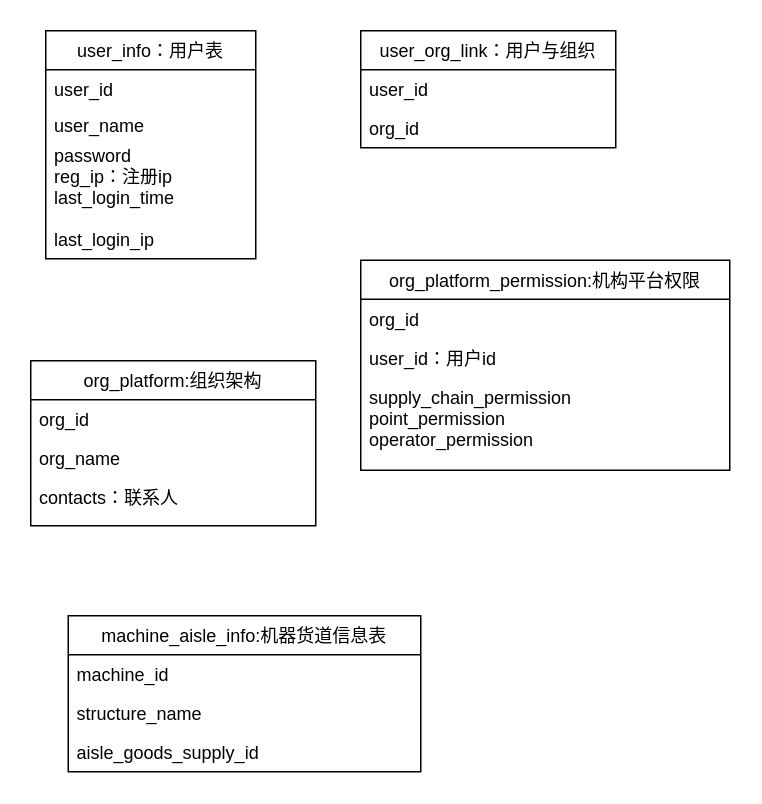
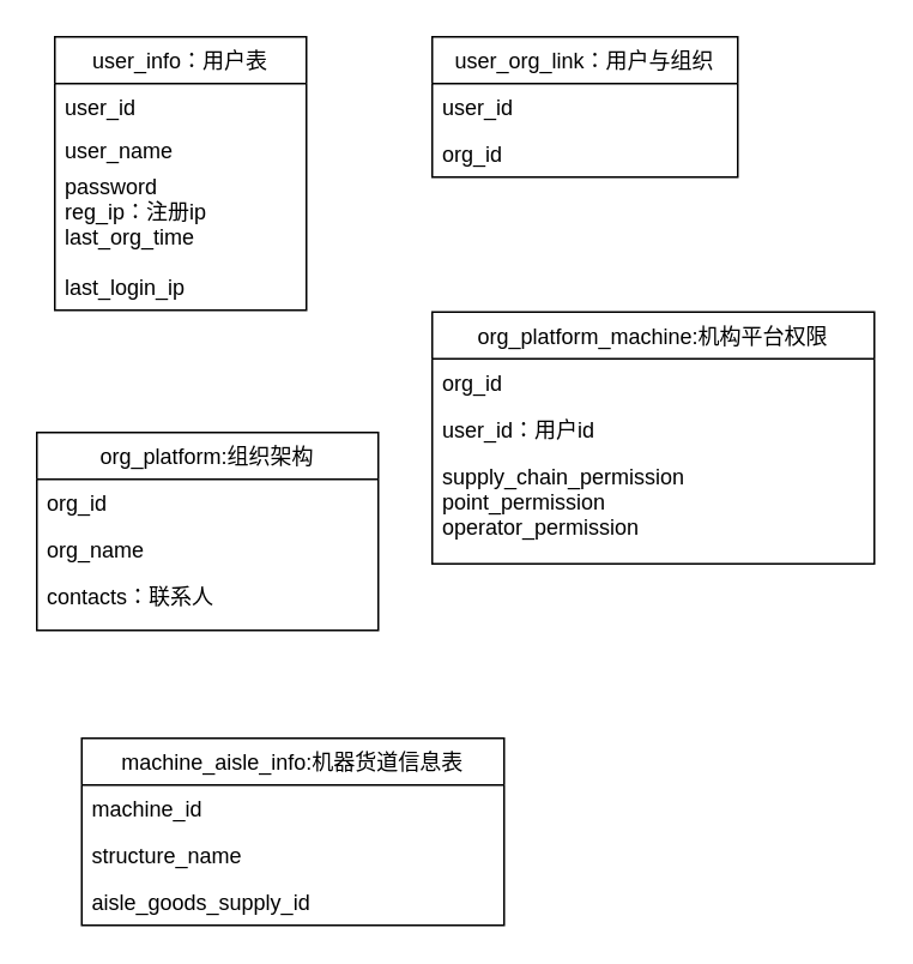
  <mxCell id="0" />
  <mxCell id="1" parent="0" />
- <mxCell id="2" value="org_platform_permission:机构平台权限" style="swimlane;fontStyle=0;childLayout=stackLayout;horizontal=1;startSize=26;fillColor=none;horizontalStack=0;resizeParent=1;resizeParentMax=0;resizeLast=0;collapsible=1;marginBottom=0;" parent="1" vertex="1"><mxGeometry x="240" y="173" width="246" height="140" as="geometry" /></mxCell>
+ <mxCell id="2" value="org_platform_machine:机构平台权限" style="swimlane;fontStyle=0;childLayout=stackLayout;horizontal=1;startSize=26;fillColor=none;horizontalStack=0;resizeParent=1;resizeParentMax=0;resizeLast=0;collapsible=1;marginBottom=0;" parent="1" vertex="1"><mxGeometry x="240" y="173" width="246" height="140" as="geometry" /></mxCell>
  <mxCell id="3" value="org_id" style="text;strokeColor=none;fillColor=none;align=left;verticalAlign=top;spacingLeft=4;spacingRight=4;overflow=hidden;rotatable=0;points=[[0,0.5],[1,0.5]];portConstraint=eastwest;" parent="2" vertex="1"><mxGeometry y="26" width="246" height="26" as="geometry" /></mxCell>
  <mxCell id="4" value="user_id：用户id&#10;" style="text;strokeColor=none;fillColor=none;align=left;verticalAlign=top;spacingLeft=4;spacingRight=4;overflow=hidden;rotatable=0;points=[[0,0.5],[1,0.5]];portConstraint=eastwest;" parent="2" vertex="1"><mxGeometry y="52" width="246" height="26" as="geometry" /></mxCell>
  <mxCell id="5" value="supply_chain_permission&#10;point_permission&#10;operator_permission" style="text;strokeColor=none;fillColor=none;align=left;verticalAlign=top;spacingLeft=4;spacingRight=4;overflow=hidden;rotatable=0;points=[[0,0.5],[1,0.5]];portConstraint=eastwest;" parent="2" vertex="1"><mxGeometry y="78" width="246" height="62" as="geometry" /></mxCell>
  <mxCell id="6" value="user_info：用户表" style="swimlane;fontStyle=0;childLayout=stackLayout;horizontal=1;startSize=26;fillColor=none;horizontalStack=0;resizeParent=1;resizeParentMax=0;resizeLast=0;collapsible=1;marginBottom=0;" parent="1" vertex="1"><mxGeometry x="30" y="20" width="140" height="152" as="geometry" /></mxCell>
  <mxCell id="7" value="user_id" style="text;strokeColor=none;fillColor=none;align=left;verticalAlign=top;spacingLeft=4;spacingRight=4;overflow=hidden;rotatable=0;points=[[0,0.5],[1,0.5]];portConstraint=eastwest;" parent="6" vertex="1"><mxGeometry y="26" width="140" height="24" as="geometry" /></mxCell>
  <mxCell id="8" value="user_name" style="text;strokeColor=none;fillColor=none;align=left;verticalAlign=top;spacingLeft=4;spacingRight=4;overflow=hidden;rotatable=0;points=[[0,0.5],[1,0.5]];portConstraint=eastwest;" parent="6" vertex="1"><mxGeometry y="50" width="140" height="20" as="geometry" /></mxCell>
- <mxCell id="9" value="password&#10;reg_ip：注册ip&#10;last_login_time&#10;&#10;last_login_ip&#10;&#10;" style="text;strokeColor=none;fillColor=none;align=left;verticalAlign=top;spacingLeft=4;spacingRight=4;overflow=hidden;rotatable=0;points=[[0,0.5],[1,0.5]];portConstraint=eastwest;" parent="6" vertex="1"><mxGeometry y="70" width="140" height="82" as="geometry" /></mxCell>
+ <mxCell id="9" value="password&#10;reg_ip：注册ip&#10;last_org_time&#10;&#10;last_login_ip&#10;&#10;" style="text;strokeColor=none;fillColor=none;align=left;verticalAlign=top;spacingLeft=4;spacingRight=4;overflow=hidden;rotatable=0;points=[[0,0.5],[1,0.5]];portConstraint=eastwest;" parent="6" vertex="1"><mxGeometry y="70" width="140" height="82" as="geometry" /></mxCell>
  <mxCell id="10" value="org_platform:组织架构" style="swimlane;fontStyle=0;childLayout=stackLayout;horizontal=1;startSize=26;fillColor=none;horizontalStack=0;resizeParent=1;resizeParentMax=0;resizeLast=0;collapsible=1;marginBottom=0;" parent="1" vertex="1"><mxGeometry x="20" y="240" width="190" height="110" as="geometry" /></mxCell>
  <mxCell id="11" value="org_id" style="text;strokeColor=none;fillColor=none;align=left;verticalAlign=top;spacingLeft=4;spacingRight=4;overflow=hidden;rotatable=0;points=[[0,0.5],[1,0.5]];portConstraint=eastwest;" parent="10" vertex="1"><mxGeometry y="26" width="190" height="26" as="geometry" /></mxCell>
  <mxCell id="12" value="org_name" style="text;strokeColor=none;fillColor=none;align=left;verticalAlign=top;spacingLeft=4;spacingRight=4;overflow=hidden;rotatable=0;points=[[0,0.5],[1,0.5]];portConstraint=eastwest;" parent="10" vertex="1"><mxGeometry y="52" width="190" height="26" as="geometry" /></mxCell>
  <mxCell id="13" value="contacts：联系人" style="text;strokeColor=none;fillColor=none;align=left;verticalAlign=top;spacingLeft=4;spacingRight=4;overflow=hidden;rotatable=0;points=[[0,0.5],[1,0.5]];portConstraint=eastwest;" parent="10" vertex="1"><mxGeometry y="78" width="190" height="32" as="geometry" /></mxCell>
  <mxCell id="14" value="user_org_link：用户与组织" style="swimlane;fontStyle=0;childLayout=stackLayout;horizontal=1;startSize=26;fillColor=none;horizontalStack=0;resizeParent=1;resizeParentMax=0;resizeLast=0;collapsible=1;marginBottom=0;" parent="1" vertex="1"><mxGeometry x="240" y="20" width="170" height="78" as="geometry" /></mxCell>
  <mxCell id="15" value="user_id" style="text;strokeColor=none;fillColor=none;align=left;verticalAlign=top;spacingLeft=4;spacingRight=4;overflow=hidden;rotatable=0;points=[[0,0.5],[1,0.5]];portConstraint=eastwest;" parent="14" vertex="1"><mxGeometry y="26" width="170" height="26" as="geometry" /></mxCell>
  <mxCell id="16" value="org_id" style="text;strokeColor=none;fillColor=none;align=left;verticalAlign=top;spacingLeft=4;spacingRight=4;overflow=hidden;rotatable=0;points=[[0,0.5],[1,0.5]];portConstraint=eastwest;" parent="14" vertex="1"><mxGeometry y="52" width="170" height="26" as="geometry" /></mxCell>
  <mxCell id="17" value="machine_aisle_info:机器货道信息表" style="swimlane;fontStyle=0;childLayout=stackLayout;horizontal=1;startSize=26;fillColor=none;horizontalStack=0;resizeParent=1;resizeParentMax=0;resizeLast=0;collapsible=1;marginBottom=0;" vertex="1" parent="1"><mxGeometry x="45" y="410" width="235" height="104" as="geometry" /></mxCell>
  <mxCell id="18" value="machine_id" style="text;strokeColor=none;fillColor=none;align=left;verticalAlign=top;spacingLeft=4;spacingRight=4;overflow=hidden;rotatable=0;points=[[0,0.5],[1,0.5]];portConstraint=eastwest;" vertex="1" parent="17"><mxGeometry y="26" width="235" height="26" as="geometry" /></mxCell>
  <mxCell id="19" value="structure_name" style="text;strokeColor=none;fillColor=none;align=left;verticalAlign=top;spacingLeft=4;spacingRight=4;overflow=hidden;rotatable=0;points=[[0,0.5],[1,0.5]];portConstraint=eastwest;" vertex="1" parent="17"><mxGeometry y="52" width="235" height="26" as="geometry" /></mxCell>
  <mxCell id="20" value="aisle_goods_supply_id" style="text;strokeColor=none;fillColor=none;align=left;verticalAlign=top;spacingLeft=4;spacingRight=4;overflow=hidden;rotatable=0;points=[[0,0.5],[1,0.5]];portConstraint=eastwest;" vertex="1" parent="17"><mxGeometry y="78" width="235" height="26" as="geometry" /></mxCell>
